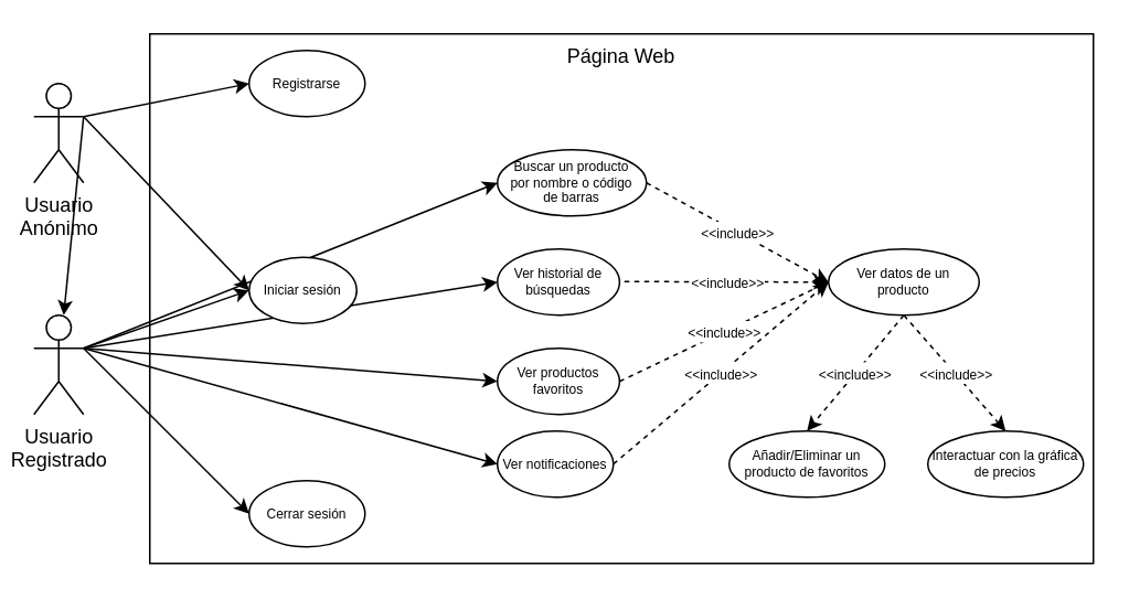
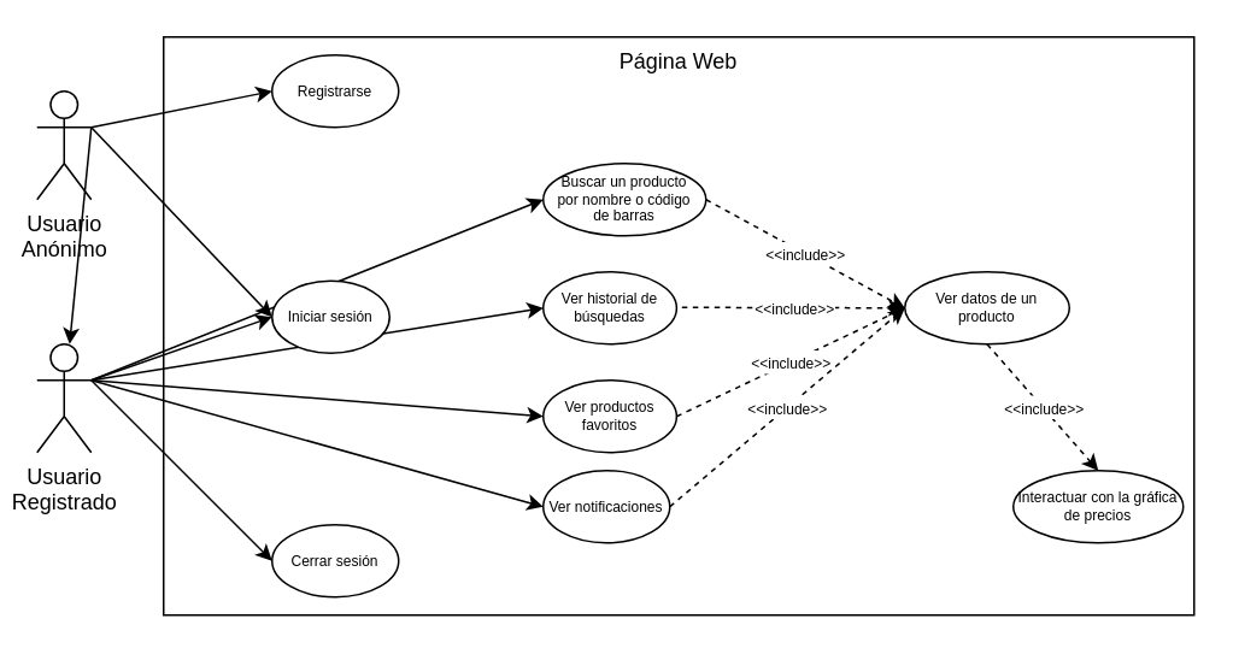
  <mxCell id="0" />
  <mxCell id="1" parent="0" />
  <mxCell id="2" value="Página Web" style="rounded=0;whiteSpace=wrap;html=1;labelPosition=center;verticalLabelPosition=middle;align=center;verticalAlign=top;" vertex="1" parent="1"><mxGeometry x="90" y="20" width="570" height="320" as="geometry" /></mxCell>
  <mxCell id="3" style="rounded=0;orthogonalLoop=1;jettySize=auto;html=1;entryX=0;entryY=0.5;entryDx=0;entryDy=0;exitX=1;exitY=0.333;exitDx=0;exitDy=0;exitPerimeter=0;" edge="1" parent="1" source="8" target="13"><mxGeometry relative="1" as="geometry" /></mxCell>
  <mxCell id="4" style="rounded=0;orthogonalLoop=1;jettySize=auto;html=1;entryX=0;entryY=0.5;entryDx=0;entryDy=0;exitX=1;exitY=0.333;exitDx=0;exitDy=0;exitPerimeter=0;" edge="1" parent="1" source="8" target="18"><mxGeometry relative="1" as="geometry" /></mxCell>
  <mxCell id="5" style="rounded=0;orthogonalLoop=1;jettySize=auto;html=1;entryX=0;entryY=0.5;entryDx=0;entryDy=0;exitX=1;exitY=0.333;exitDx=0;exitDy=0;exitPerimeter=0;" edge="1" parent="1" source="8" target="10"><mxGeometry relative="1" as="geometry"><mxPoint x="10" y="130" as="sourcePoint" /></mxGeometry></mxCell>
  <mxCell id="6" style="rounded=0;orthogonalLoop=1;jettySize=auto;html=1;entryX=0;entryY=0.5;entryDx=0;entryDy=0;exitX=1;exitY=0.333;exitDx=0;exitDy=0;exitPerimeter=0;" edge="1" parent="1" source="8" target="11"><mxGeometry relative="1" as="geometry"><mxPoint x="10" y="130" as="sourcePoint" /></mxGeometry></mxCell>
  <mxCell id="7" style="rounded=0;orthogonalLoop=1;jettySize=auto;html=1;exitX=1;exitY=0.333;exitDx=0;exitDy=0;exitPerimeter=0;entryX=0;entryY=0.5;entryDx=0;entryDy=0;" edge="1" parent="1" source="8" target="15"><mxGeometry relative="1" as="geometry" /></mxCell>
  <mxCell id="8" value="Usuario&lt;br&gt;Registrado" style="shape=umlActor;verticalLabelPosition=bottom;verticalAlign=top;html=1;outlineConnect=0;" vertex="1" parent="1"><mxGeometry x="20" y="190" width="30" height="60" as="geometry" /></mxCell>
- <mxCell id="9" value="Añadir/Eliminar un producto de favoritos" style="ellipse;whiteSpace=wrap;html=1;fontSize=8;" vertex="1" parent="1"><mxGeometry x="440" y="260" width="94" height="40" as="geometry" /></mxCell>
  <mxCell id="10" value="Ver productos favoritos" style="ellipse;whiteSpace=wrap;html=1;fontSize=8;" vertex="1" parent="1"><mxGeometry x="300" y="210" width="73.75" height="40" as="geometry" /></mxCell>
  <mxCell id="11" value="Ver notificaciones" style="ellipse;whiteSpace=wrap;html=1;fontSize=8;" vertex="1" parent="1"><mxGeometry x="300" y="260" width="70" height="40" as="geometry" /></mxCell>
  <mxCell id="12" value="&lt;font style=&quot;font-size: 8px;&quot;&gt;&amp;lt;&amp;lt;include&amp;gt;&amp;gt;&lt;/font&gt;" style="rounded=0;orthogonalLoop=1;jettySize=auto;html=1;entryX=0;entryY=0.5;entryDx=0;entryDy=0;dashed=1;exitX=1;exitY=0.5;exitDx=0;exitDy=0;" edge="1" parent="1" source="13" target="17"><mxGeometry relative="1" as="geometry" /></mxCell>
  <mxCell id="13" value="Buscar un producto por nombre o código de barras" style="ellipse;whiteSpace=wrap;html=1;spacing=7;fontSize=8;" vertex="1" parent="1"><mxGeometry x="300" y="90" width="90" height="40" as="geometry" /></mxCell>
  <mxCell id="14" value="Registrarse" style="ellipse;whiteSpace=wrap;html=1;spacing=7;fontSize=8;" vertex="1" parent="1"><mxGeometry x="150" y="30" width="70" height="40" as="geometry" /></mxCell>
  <mxCell id="15" value="Iniciar sesión" style="ellipse;whiteSpace=wrap;html=1;spacing=7;fontSize=8;" vertex="1" parent="1"><mxGeometry x="150" y="155" width="65" height="40" as="geometry" /></mxCell>
  <mxCell id="16" value="Cerrar sesión" style="ellipse;whiteSpace=wrap;html=1;fontSize=8;" vertex="1" parent="1"><mxGeometry x="150" y="290" width="70" height="40" as="geometry" /></mxCell>
  <mxCell id="17" value="Ver datos de un producto" style="ellipse;whiteSpace=wrap;html=1;spacing=7;fontSize=8;" vertex="1" parent="1"><mxGeometry x="500" y="150" width="91" height="40" as="geometry" /></mxCell>
  <mxCell id="18" value="Ver historial de búsquedas" style="ellipse;whiteSpace=wrap;html=1;spacing=7;fontSize=8;" vertex="1" parent="1"><mxGeometry x="300" y="150" width="73.75" height="40" as="geometry" /></mxCell>
  <mxCell id="19" value="&lt;font style=&quot;font-size: 8px;&quot;&gt;&amp;lt;&amp;lt;include&amp;gt;&amp;gt;&lt;/font&gt;" style="rounded=0;orthogonalLoop=1;jettySize=auto;html=1;dashed=1;exitX=1.04;exitY=0.492;exitDx=0;exitDy=0;exitPerimeter=0;entryX=0;entryY=0.5;entryDx=0;entryDy=0;" edge="1" parent="1" source="18" target="17"><mxGeometry relative="1" as="geometry"><mxPoint x="200" y="89" as="sourcePoint" /><mxPoint x="310" y="120" as="targetPoint" /></mxGeometry></mxCell>
  <mxCell id="20" style="rounded=0;orthogonalLoop=1;jettySize=auto;html=1;entryX=0;entryY=0.5;entryDx=0;entryDy=0;exitX=1;exitY=0.333;exitDx=0;exitDy=0;exitPerimeter=0;" edge="1" parent="1" source="8" target="16"><mxGeometry relative="1" as="geometry"><mxPoint x="10" y="130" as="sourcePoint" /><mxPoint x="116" y="370" as="targetPoint" /></mxGeometry></mxCell>
  <mxCell id="21" style="rounded=0;orthogonalLoop=1;jettySize=auto;html=1;entryX=0;entryY=0.5;entryDx=0;entryDy=0;exitX=1;exitY=0.333;exitDx=0;exitDy=0;exitPerimeter=0;" edge="1" parent="1" source="23" target="14"><mxGeometry relative="1" as="geometry"><mxPoint x="10" y="130" as="sourcePoint" /><mxPoint x="120" y="320" as="targetPoint" /></mxGeometry></mxCell>
  <mxCell id="22" style="rounded=0;orthogonalLoop=1;jettySize=auto;html=1;entryX=0;entryY=0.5;entryDx=0;entryDy=0;exitX=1;exitY=0.333;exitDx=0;exitDy=0;exitPerimeter=0;" edge="1" parent="1" source="23" target="15"><mxGeometry relative="1" as="geometry"><mxPoint x="10" y="140" as="sourcePoint" /><mxPoint x="118" y="270" as="targetPoint" /></mxGeometry></mxCell>
  <mxCell id="23" value="Usuario&lt;br&gt;Anónimo" style="shape=umlActor;verticalLabelPosition=bottom;verticalAlign=top;html=1;outlineConnect=0;" vertex="1" parent="1"><mxGeometry x="20" y="50" width="30" height="60" as="geometry" /></mxCell>
  <mxCell id="24" style="rounded=0;orthogonalLoop=1;jettySize=auto;html=1;exitX=1;exitY=0.333;exitDx=0;exitDy=0;exitPerimeter=0;" edge="1" parent="1" source="23" target="8"><mxGeometry relative="1" as="geometry"><mxPoint x="30" y="300" as="sourcePoint" /><mxPoint x="123" y="150" as="targetPoint" /></mxGeometry></mxCell>
  <mxCell id="25" value="&lt;font style=&quot;font-size: 8px;&quot;&gt;&amp;lt;&amp;lt;include&amp;gt;&amp;gt;&lt;/font&gt;" style="rounded=0;orthogonalLoop=1;jettySize=auto;html=1;dashed=1;entryX=0;entryY=0.5;entryDx=0;entryDy=0;exitX=1;exitY=0.5;exitDx=0;exitDy=0;" edge="1" parent="1" source="10" target="17"><mxGeometry relative="1" as="geometry"><mxPoint x="203" y="240" as="sourcePoint" /><mxPoint x="340" y="90" as="targetPoint" /></mxGeometry></mxCell>
  <mxCell id="26" value="&lt;font style=&quot;font-size: 8px;&quot;&gt;&amp;lt;&amp;lt;include&amp;gt;&amp;gt;&lt;/font&gt;" style="rounded=0;orthogonalLoop=1;jettySize=auto;html=1;dashed=1;exitX=1;exitY=0.5;exitDx=0;exitDy=0;entryX=0;entryY=0.5;entryDx=0;entryDy=0;" edge="1" parent="1" source="11" target="17"><mxGeometry relative="1" as="geometry"><mxPoint x="213" y="250" as="sourcePoint" /><mxPoint x="350" y="100" as="targetPoint" /></mxGeometry></mxCell>
- <mxCell id="27" value="&lt;font style=&quot;font-size: 8px;&quot;&gt;&amp;lt;&amp;lt;include&amp;gt;&amp;gt;&lt;/font&gt;" style="rounded=0;orthogonalLoop=1;jettySize=auto;html=1;dashed=1;exitX=0.5;exitY=1;exitDx=0;exitDy=0;entryX=0.5;entryY=0;entryDx=0;entryDy=0;" edge="1" parent="1" source="17" target="9"><mxGeometry relative="1" as="geometry"><mxPoint x="223" y="260" as="sourcePoint" /><mxPoint x="360" y="110" as="targetPoint" /></mxGeometry></mxCell>
  <mxCell id="28" value="Interactuar con la gráfica de precios" style="ellipse;whiteSpace=wrap;html=1;fontSize=8;" vertex="1" parent="1"><mxGeometry x="560" y="260" width="94" height="40" as="geometry" /></mxCell>
  <mxCell id="29" value="&lt;font style=&quot;font-size: 8px;&quot;&gt;&amp;lt;&amp;lt;include&amp;gt;&amp;gt;&lt;/font&gt;" style="rounded=0;orthogonalLoop=1;jettySize=auto;html=1;dashed=1;exitX=0.5;exitY=1;exitDx=0;exitDy=0;entryX=0.5;entryY=0;entryDx=0;entryDy=0;" edge="1" parent="1" source="17" target="28"><mxGeometry relative="1" as="geometry"><mxPoint x="555" y="200" as="sourcePoint" /><mxPoint x="487" y="270" as="targetPoint" /></mxGeometry></mxCell>
